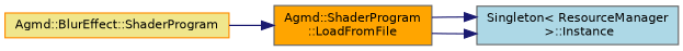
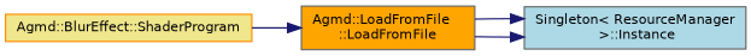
  digraph {
    rankdir=LR
    node [color=gray40 fontname=Helvetica fontsize=10 shape=record style=filled]
    edge [color=midnightblue fontname=Helvetica fontsize=10 labelfontname=Helvetica labelfontsize=10 style=solid]
    n1 [color=darkorange fillcolor=khaki fontcolor=black height=0.2 label="Agmd::BlurEffect::ShaderProgram" width=0.4]
-   n2 [fillcolor=orange height=0.2 label="Agmd::ShaderProgram\l::LoadFromFile" width=0.4]
+   n2 [fillcolor=orange height=0.2 label="Agmd::LoadFromFile\l::LoadFromFile" width=0.4]
    n3 [fillcolor=lightblue height=0.2 label="Singleton\< ResourceManager\l \>::Instance" width=0.4]
    n1 -> n2
    n2 -> n3
    n2 -> n3
  }
